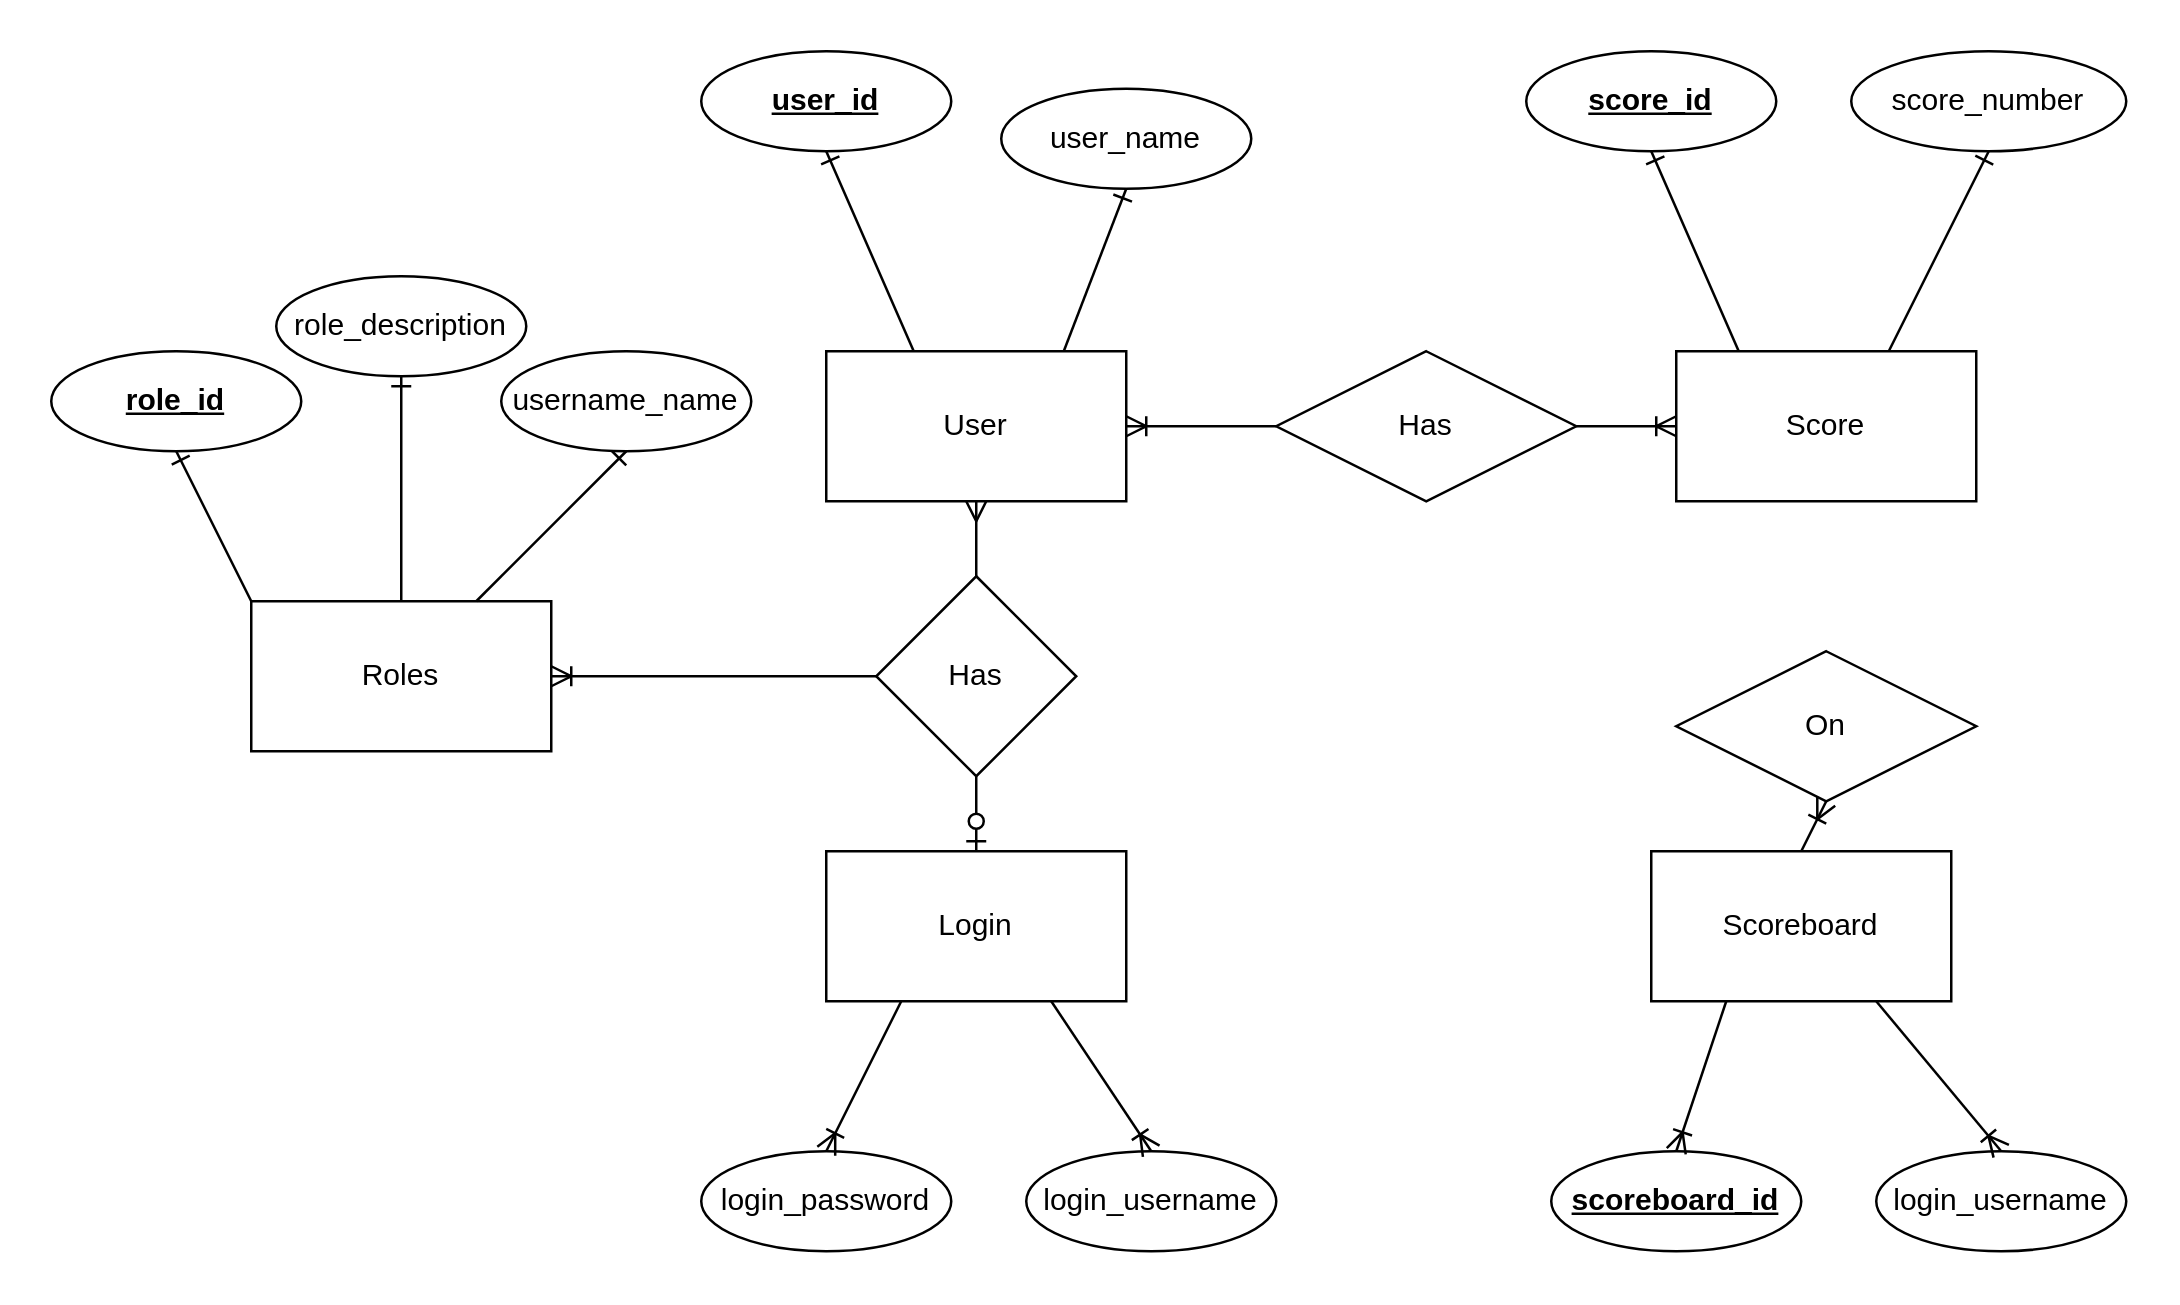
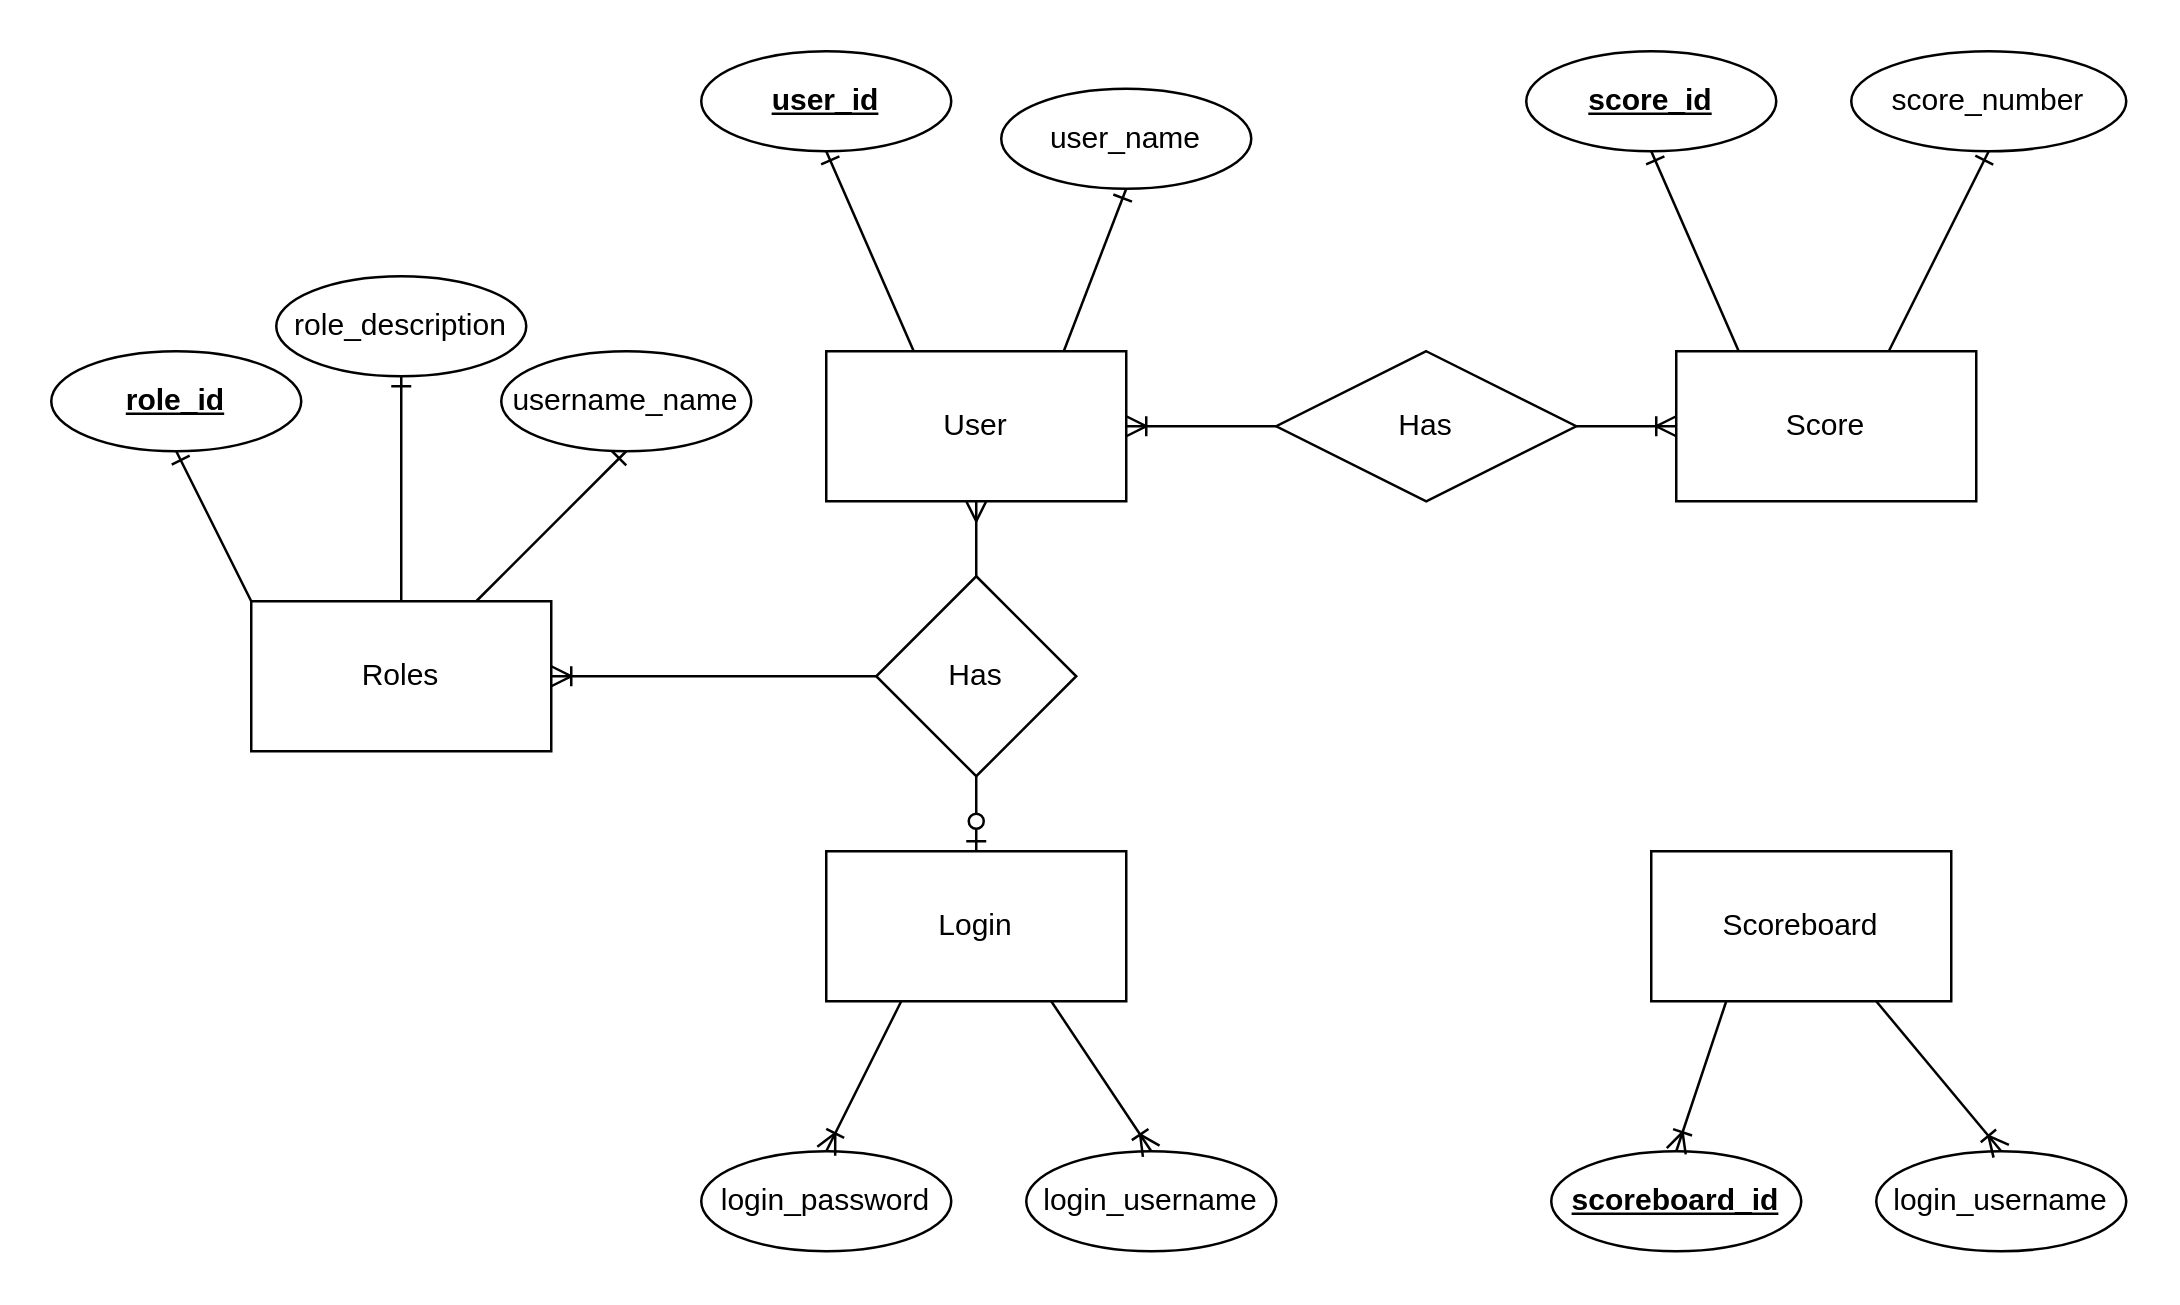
  <mxCell id="0" />
  <mxCell id="1" parent="0" />
  <mxCell id="2" value="User" style="rounded=0;whiteSpace=wrap;html=1;fillColor=default;" parent="1" vertex="1"><mxGeometry x="330" y="140" width="120" height="60" as="geometry" /></mxCell>
  <mxCell id="3" value="&lt;div&gt;Score&lt;/div&gt;" style="rounded=0;whiteSpace=wrap;html=1;fillColor=default;" parent="1" vertex="1"><mxGeometry x="670" y="140" width="120" height="60" as="geometry" /></mxCell>
  <mxCell id="4" value="&lt;div&gt;Has&lt;/div&gt;" style="rhombus;whiteSpace=wrap;html=1;fillColor=default;" parent="1" vertex="1"><mxGeometry x="350" y="230" width="80" height="80" as="geometry" /></mxCell>
  <mxCell id="5" value="Login" style="rounded=0;whiteSpace=wrap;html=1;fillColor=default;" parent="1" vertex="1"><mxGeometry x="330" y="340" width="120" height="60" as="geometry" /></mxCell>
  <mxCell id="6" value="" style="fontSize=12;html=1;endArrow=ERoneToMany;rounded=0;exitX=0;exitY=0.5;exitDx=0;exitDy=0;entryX=1;entryY=0.5;entryDx=0;entryDy=0;startArrow=none;" edge="1" parent="1" source="25" target="2"><mxGeometry width="100" height="100" relative="1" as="geometry"><mxPoint x="350" y="530" as="sourcePoint" /><mxPoint x="450" y="430" as="targetPoint" /></mxGeometry></mxCell>
  <mxCell id="7" value="" style="fontSize=12;html=1;endArrow=ERzeroToOne;endFill=1;rounded=0;entryX=0.5;entryY=0;entryDx=0;entryDy=0;exitX=0.5;exitY=1;exitDx=0;exitDy=0;" edge="1" parent="1" source="4" target="5"><mxGeometry width="100" height="100" relative="1" as="geometry"><mxPoint x="350" y="530" as="sourcePoint" /><mxPoint x="450" y="430" as="targetPoint" /></mxGeometry></mxCell>
  <mxCell id="8" value="" style="fontSize=12;html=1;endArrow=ERmany;rounded=0;entryX=0.5;entryY=1;entryDx=0;entryDy=0;exitX=0.5;exitY=0;exitDx=0;exitDy=0;" edge="1" parent="1" source="4" target="2"><mxGeometry width="100" height="100" relative="1" as="geometry"><mxPoint x="330" y="220" as="sourcePoint" /><mxPoint x="450" y="430" as="targetPoint" /></mxGeometry></mxCell>
  <mxCell id="9" value="user_name" style="ellipse;whiteSpace=wrap;html=1;align=center;" vertex="1" parent="1"><mxGeometry x="400" y="35" width="100" height="40" as="geometry" /></mxCell>
  <mxCell id="10" value="&lt;b&gt;&lt;u&gt;user_id&lt;/u&gt;&lt;/b&gt;" style="ellipse;whiteSpace=wrap;html=1;align=center;" vertex="1" parent="1"><mxGeometry x="280" y="20" width="100" height="40" as="geometry" /></mxCell>
  <mxCell id="11" value="" style="fontSize=12;html=1;endArrow=ERone;endFill=1;rounded=0;entryX=0.5;entryY=1;entryDx=0;entryDy=0;exitX=0.25;exitY=0;exitDx=0;exitDy=0;" edge="1" parent="1" target="10"><mxGeometry width="100" height="100" relative="1" as="geometry"><mxPoint x="365" y="140" as="sourcePoint" /><mxPoint x="455" y="430" as="targetPoint" /></mxGeometry></mxCell>
  <mxCell id="12" value="" style="fontSize=12;html=1;endArrow=ERone;endFill=1;rounded=0;entryX=0.5;entryY=1;entryDx=0;entryDy=0;exitX=0.75;exitY=0;exitDx=0;exitDy=0;" edge="1" parent="1" target="9"><mxGeometry width="100" height="100" relative="1" as="geometry"><mxPoint x="425" y="140" as="sourcePoint" /><mxPoint x="375" y="80" as="targetPoint" /></mxGeometry></mxCell>
  <mxCell id="13" value="Roles" style="rounded=0;whiteSpace=wrap;html=1;fillColor=default;" vertex="1" parent="1"><mxGeometry x="100" y="240" width="120" height="60" as="geometry" /></mxCell>
  <mxCell id="14" value="" style="fontSize=12;html=1;endArrow=ERoneToMany;rounded=0;entryX=1;entryY=0.5;entryDx=0;entryDy=0;exitX=0;exitY=0.5;exitDx=0;exitDy=0;" edge="1" parent="1" source="4" target="13"><mxGeometry width="100" height="100" relative="1" as="geometry"><mxPoint x="350" y="530" as="sourcePoint" /><mxPoint x="450" y="430" as="targetPoint" /></mxGeometry></mxCell>
  <mxCell id="15" value="&lt;b&gt;&lt;u&gt;role_id&lt;/u&gt;&lt;/b&gt;" style="ellipse;whiteSpace=wrap;html=1;align=center;" vertex="1" parent="1"><mxGeometry x="20" y="140" width="100" height="40" as="geometry" /></mxCell>
  <mxCell id="16" value="" style="fontSize=12;html=1;endArrow=ERone;endFill=1;rounded=0;entryX=0.5;entryY=1;entryDx=0;entryDy=0;exitX=0.25;exitY=0;exitDx=0;exitDy=0;" edge="1" parent="1" target="15"><mxGeometry width="100" height="100" relative="1" as="geometry"><mxPoint x="100" y="240" as="sourcePoint" /><mxPoint x="250" y="530" as="targetPoint" /></mxGeometry></mxCell>
  <mxCell id="17" value="role_description" style="ellipse;whiteSpace=wrap;html=1;align=center;" vertex="1" parent="1"><mxGeometry x="110" y="110" width="100" height="40" as="geometry" /></mxCell>
  <mxCell id="18" value="" style="fontSize=12;html=1;endArrow=ERone;endFill=1;rounded=0;entryX=0.5;entryY=1;entryDx=0;entryDy=0;exitX=0.5;exitY=0;exitDx=0;exitDy=0;" edge="1" parent="1" target="17" source="13"><mxGeometry width="100" height="100" relative="1" as="geometry"><mxPoint x="170" y="240" as="sourcePoint" /><mxPoint x="350" y="530" as="targetPoint" /></mxGeometry></mxCell>
  <mxCell id="19" value="&lt;div&gt;username_name&lt;/div&gt;" style="ellipse;whiteSpace=wrap;html=1;align=center;" vertex="1" parent="1"><mxGeometry x="200" y="140" width="100" height="40" as="geometry" /></mxCell>
  <mxCell id="20" value="" style="fontSize=12;html=1;endArrow=ERone;endFill=1;rounded=0;exitX=0.75;exitY=0;exitDx=0;exitDy=0;entryX=0.5;entryY=1;entryDx=0;entryDy=0;" edge="1" parent="1" target="19" source="13"><mxGeometry width="100" height="100" relative="1" as="geometry"><mxPoint x="150" y="460" as="sourcePoint" /><mxPoint x="150" y="330" as="targetPoint" /></mxGeometry></mxCell>
  <mxCell id="21" value="login_password" style="ellipse;whiteSpace=wrap;html=1;align=center;" vertex="1" parent="1"><mxGeometry x="280" y="460" width="100" height="40" as="geometry" /></mxCell>
  <mxCell id="22" value="&lt;div&gt;login_username&lt;/div&gt;" style="ellipse;whiteSpace=wrap;html=1;align=center;rotation=0;" vertex="1" parent="1"><mxGeometry x="410" y="460" width="100" height="40" as="geometry" /></mxCell>
  <mxCell id="23" value="" style="fontSize=12;html=1;endArrow=ERoneToMany;rounded=0;exitX=0.75;exitY=1;exitDx=0;exitDy=0;entryX=0.5;entryY=0;entryDx=0;entryDy=0;" edge="1" parent="1" source="5" target="22"><mxGeometry width="100" height="100" relative="1" as="geometry"><mxPoint x="270" y="590" as="sourcePoint" /><mxPoint x="460" y="460" as="targetPoint" /></mxGeometry></mxCell>
  <mxCell id="24" value="" style="fontSize=12;html=1;endArrow=ERoneToMany;rounded=0;exitX=0.25;exitY=1;exitDx=0;exitDy=0;entryX=0.5;entryY=0;entryDx=0;entryDy=0;" edge="1" parent="1" source="5"><mxGeometry width="100" height="100" relative="1" as="geometry"><mxPoint x="290" y="400" as="sourcePoint" /><mxPoint x="330" y="460" as="targetPoint" /></mxGeometry></mxCell>
  <mxCell id="25" value="Has" style="shape=rhombus;perimeter=rhombusPerimeter;whiteSpace=wrap;html=1;align=center;" vertex="1" parent="1"><mxGeometry x="510" y="140" width="120" height="60" as="geometry" /></mxCell>
  <mxCell id="26" value="" style="fontSize=12;html=1;endArrow=none;rounded=0;exitX=0;exitY=0.5;exitDx=0;exitDy=0;entryX=1;entryY=0.5;entryDx=0;entryDy=0;startArrow=ERoneToMany;startFill=0;" edge="1" parent="1" source="3" target="25"><mxGeometry width="100" height="100" relative="1" as="geometry"><mxPoint x="650" y="170" as="sourcePoint" /><mxPoint x="450" y="170" as="targetPoint" /></mxGeometry></mxCell>
  <mxCell id="27" value="score_number" style="ellipse;whiteSpace=wrap;html=1;align=center;" vertex="1" parent="1"><mxGeometry x="740" y="20" width="110" height="40" as="geometry" /></mxCell>
  <mxCell id="28" value="&lt;b&gt;&lt;u&gt;score_id&lt;/u&gt;&lt;/b&gt;" style="ellipse;whiteSpace=wrap;html=1;align=center;" vertex="1" parent="1"><mxGeometry x="610" y="20" width="100" height="40" as="geometry" /></mxCell>
  <mxCell id="29" value="" style="fontSize=12;html=1;endArrow=ERone;endFill=1;rounded=0;entryX=0.5;entryY=1;entryDx=0;entryDy=0;exitX=0.25;exitY=0;exitDx=0;exitDy=0;" edge="1" parent="1" target="28"><mxGeometry width="100" height="100" relative="1" as="geometry"><mxPoint x="695" y="140" as="sourcePoint" /><mxPoint x="785" y="430" as="targetPoint" /></mxGeometry></mxCell>
  <mxCell id="30" value="" style="fontSize=12;html=1;endArrow=ERone;endFill=1;rounded=0;entryX=0.5;entryY=1;entryDx=0;entryDy=0;exitX=0.75;exitY=0;exitDx=0;exitDy=0;" edge="1" parent="1" target="27"><mxGeometry width="100" height="100" relative="1" as="geometry"><mxPoint x="755" y="140" as="sourcePoint" /><mxPoint x="705" y="80" as="targetPoint" /></mxGeometry></mxCell>
- <mxCell id="31" value="&lt;div&gt;On&lt;/div&gt;" style="shape=rhombus;perimeter=rhombusPerimeter;whiteSpace=wrap;html=1;align=center;" vertex="1" parent="1"><mxGeometry x="670" y="260" width="120" height="60" as="geometry" /></mxCell>
  <mxCell id="32" value="Scoreboard" style="rounded=0;whiteSpace=wrap;html=1;fillColor=default;" vertex="1" parent="1"><mxGeometry x="660" y="340" width="120" height="60" as="geometry" /></mxCell>
  <mxCell id="33" value="&lt;u&gt;&lt;b&gt;scoreboard_id&lt;/b&gt;&lt;/u&gt;" style="ellipse;whiteSpace=wrap;html=1;align=center;" vertex="1" parent="1"><mxGeometry x="620" y="460" width="100" height="40" as="geometry" /></mxCell>
  <mxCell id="34" value="&lt;div&gt;login_username&lt;/div&gt;" style="ellipse;whiteSpace=wrap;html=1;align=center;rotation=0;" vertex="1" parent="1"><mxGeometry x="750" y="460" width="100" height="40" as="geometry" /></mxCell>
  <mxCell id="35" value="" style="fontSize=12;html=1;endArrow=ERoneToMany;rounded=0;exitX=0.75;exitY=1;exitDx=0;exitDy=0;entryX=0.5;entryY=0;entryDx=0;entryDy=0;" edge="1" parent="1" source="32" target="34"><mxGeometry width="100" height="100" relative="1" as="geometry"><mxPoint x="605" y="610" as="sourcePoint" /><mxPoint x="795" y="480" as="targetPoint" /></mxGeometry></mxCell>
  <mxCell id="36" value="" style="fontSize=12;html=1;endArrow=ERoneToMany;rounded=0;exitX=0.25;exitY=1;exitDx=0;exitDy=0;entryX=0.5;entryY=0;entryDx=0;entryDy=0;" edge="1" parent="1" source="32" target="33"><mxGeometry width="100" height="100" relative="1" as="geometry"><mxPoint x="625" y="420" as="sourcePoint" /><mxPoint x="665" y="480" as="targetPoint" /></mxGeometry></mxCell>
- <mxCell id="37" value="" style="fontSize=12;html=1;endArrow=ERoneToMany;rounded=0;exitX=0.5;exitY=0;exitDx=0;exitDy=0;entryX=0.5;entryY=1;entryDx=0;entryDy=0;startArrow=none;" edge="1" parent="1" source="32" target="31"><mxGeometry width="100" height="100" relative="1" as="geometry"><mxPoint x="729.66" y="380" as="sourcePoint" /><mxPoint x="729.66" y="320" as="targetPoint" /></mxGeometry></mxCell>
